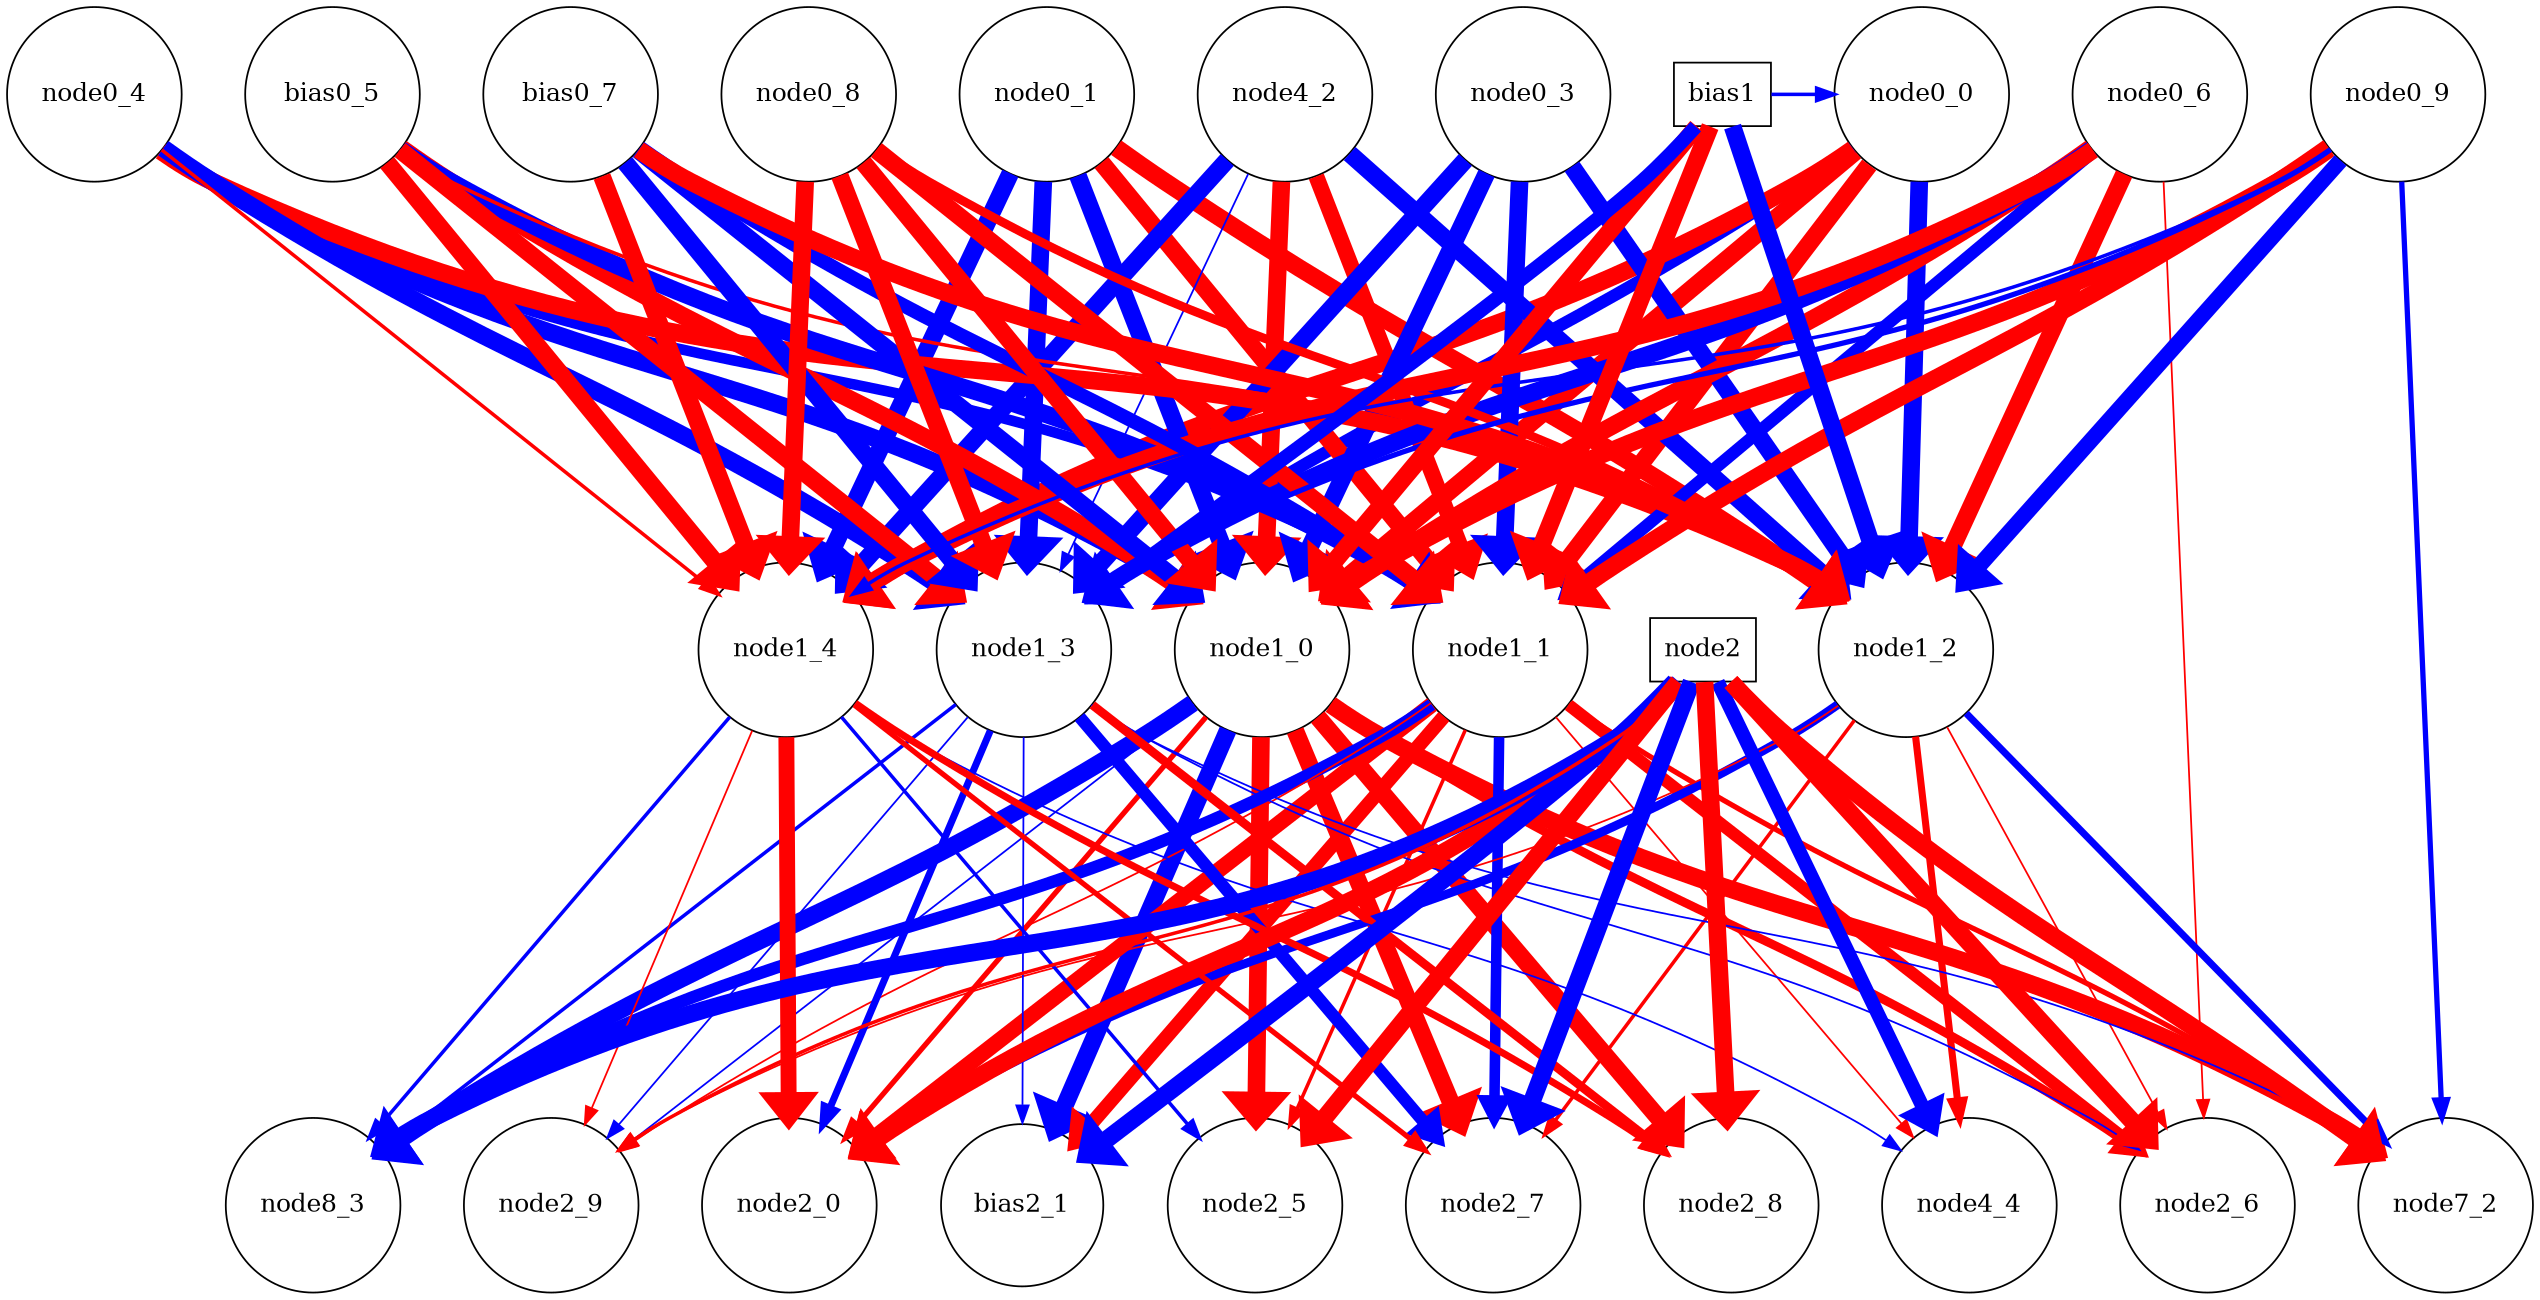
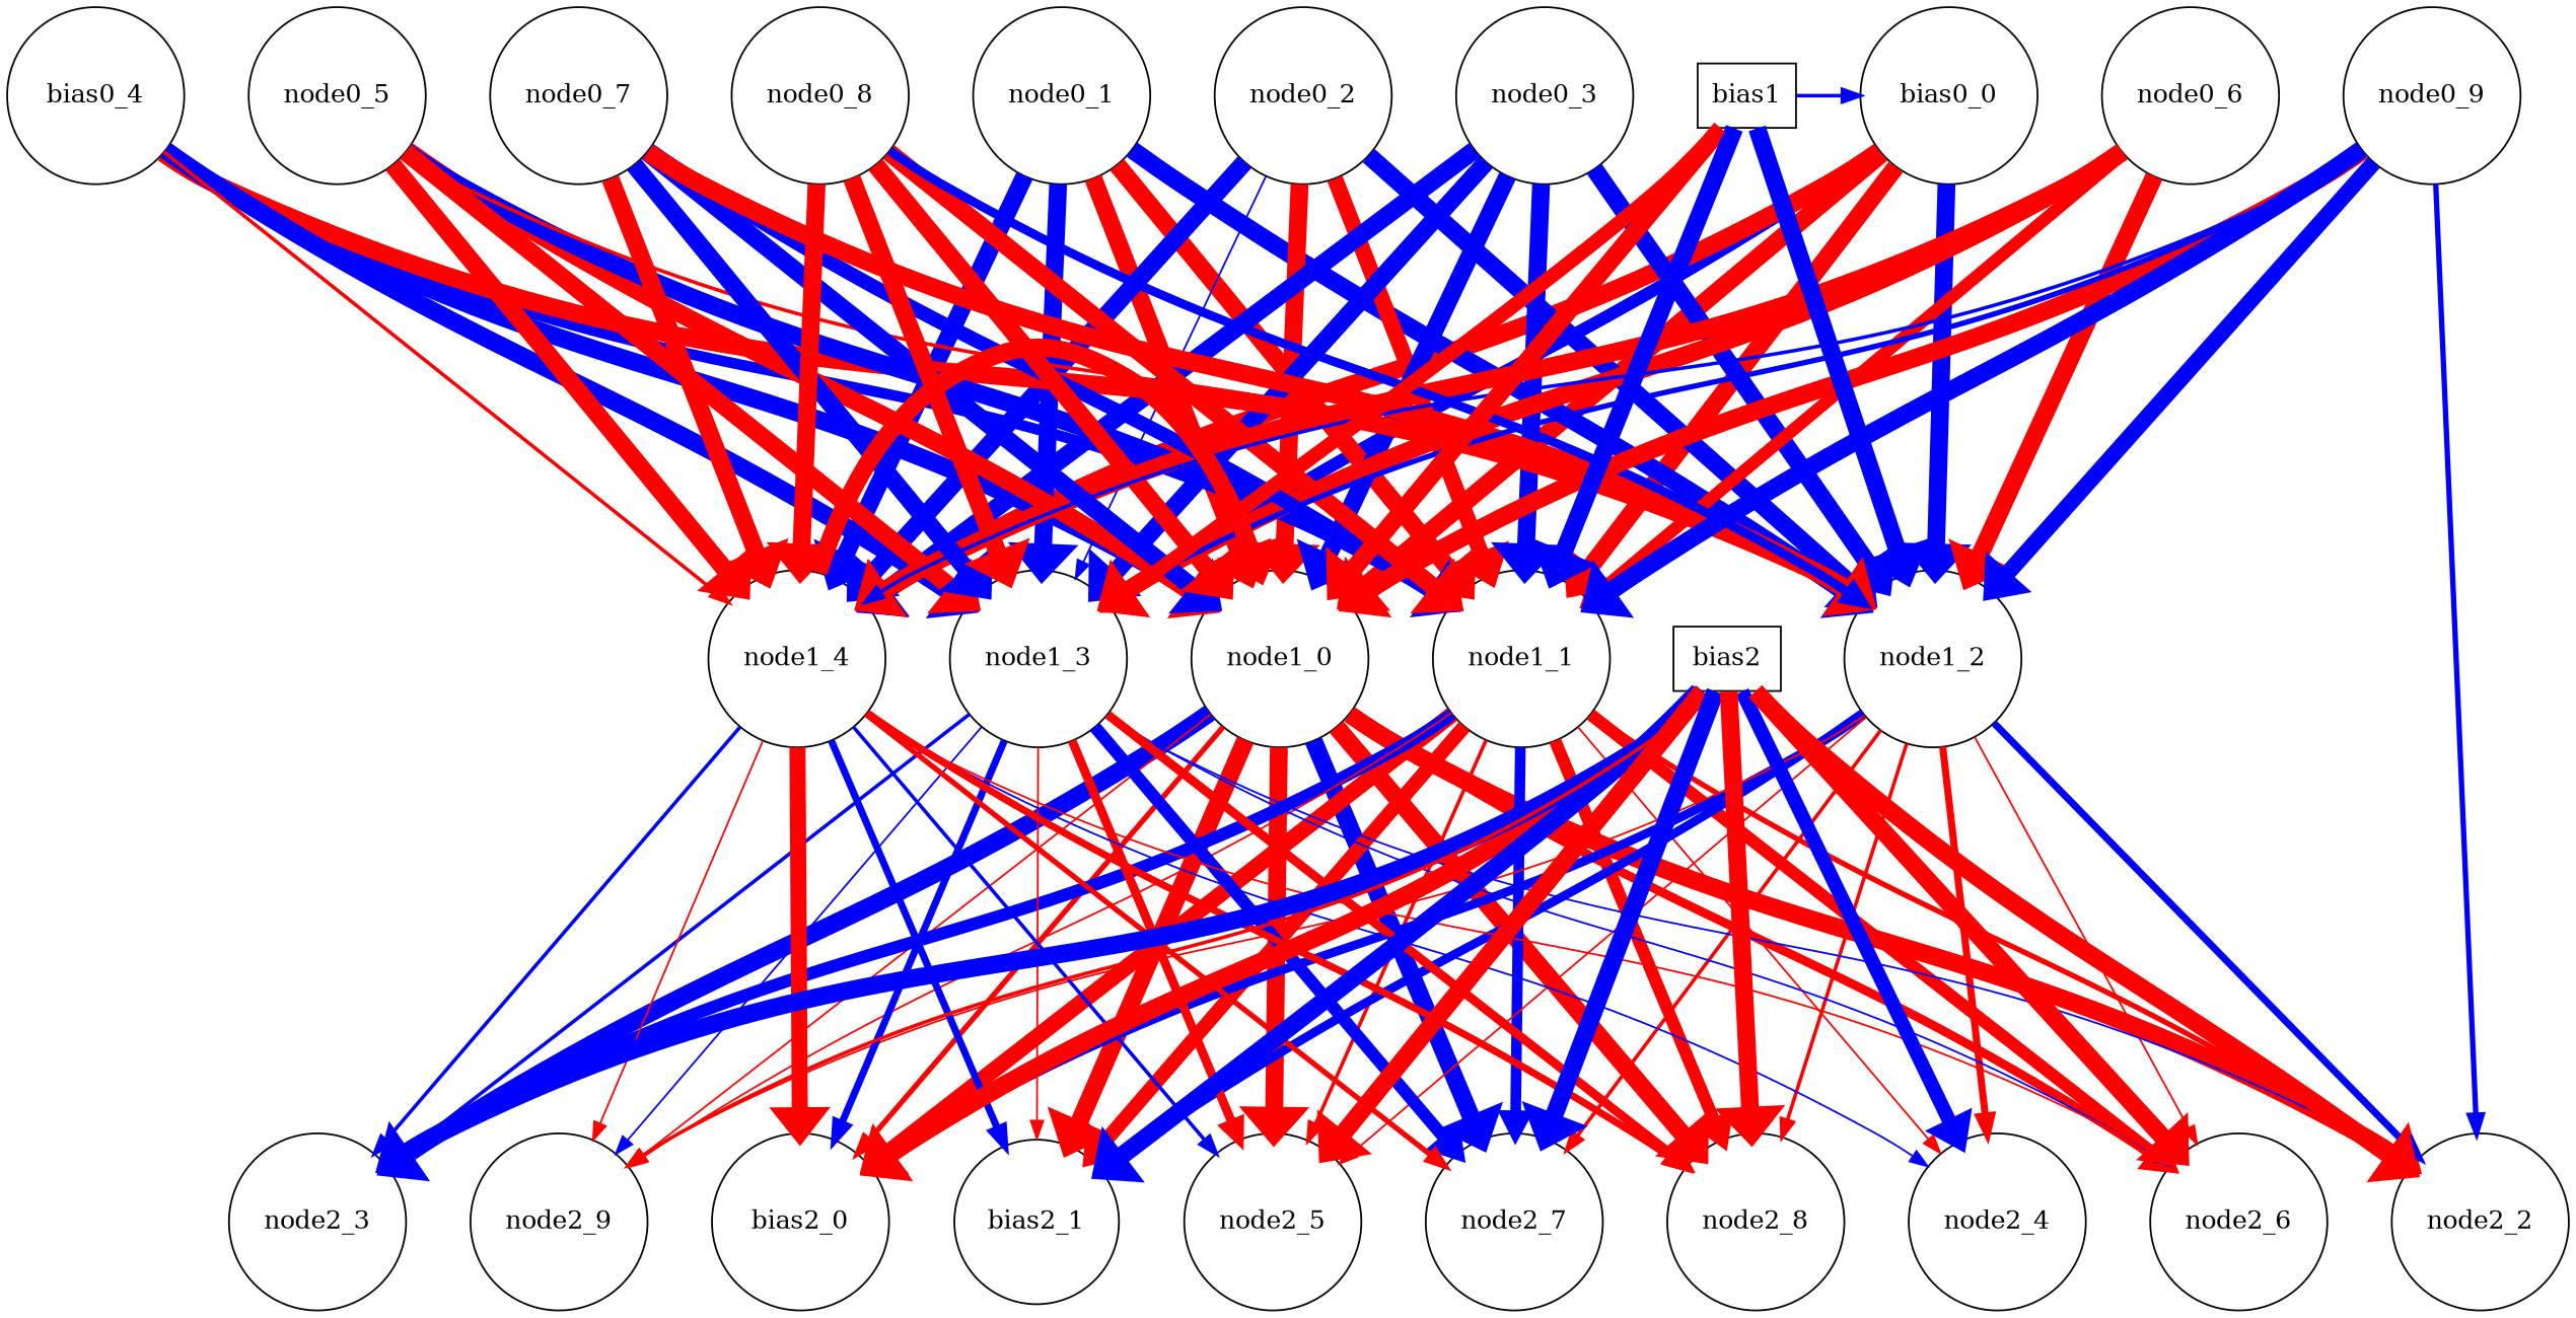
  digraph {
    nodesep=0.5
    rank_dir=LR
    ranksep=3.0
    node [shape=circle]
    edge [color=red penwidth=10]
-   node0_0
+   node0_0 [label=bias0_0]
    node0_1
-   node0_2 [label=node4_2]
+   node0_2
    node0_3
-   node0_4
-   node0_5 [label=bias0_5]
+   node0_4 [label=bias0_4]
+   node0_5
    node0_6
-   node0_7 [label=bias0_7]
+   node0_7
    node0_8
    node0_9
    bias1 [shape=box]
    node1_0
    node1_1
    node1_2
    node1_3
    node1_4
-   bias2 [shape=box label=node2]
-   node2_0
+   bias2 [shape=box]
+   node2_0 [label=bias2_0]
    n19 [label=bias2_1]
-   node2_2 [label=node7_2]
-   node2_3 [label=node8_3]
-   node2_4 [label=node4_4]
+   node2_2
+   node2_3
+   node2_4
    node2_5
    node2_6
    node2_7
    node2_8
    node2_9
    subgraph sub_1 {
      rank=same
      node0_0
      node0_1
      node0_2
      node0_3
      node0_4
      node0_5
      node0_6
      node0_7
      node0_8
      node0_9
      bias1
    }
    subgraph sub_2 {
      rank=same
      node1_0
      node1_1
      node1_2
      node1_3
      node1_4
      bias2
    }
    subgraph sub_3 {
      rank=same
      node2_0
      n19
      node2_2
      node2_3
      node2_4
      node2_5
      node2_6
      node2_7
      node2_8
      node2_9
    }
    node0_0 -> node1_0
    node0_0 -> node1_1
    node0_0 -> node1_2 [color=blue]
    node0_0 -> node1_3 [color=blue penwidth=7]
    node0_0 -> node1_4
-   node0_1 -> node1_0 [color=blue]
+   node0_1 -> node1_0
    node0_1 -> node1_1
-   node0_1 -> node1_2
+   node0_1 -> node1_2 [color=blue]
    node0_1 -> node1_3 [color=blue]
    node0_1 -> node1_4 [color=blue]
    node0_2 -> node1_0
    node0_2 -> node1_1 [penwidth=9]
    node0_2 -> node1_2 [color=blue]
    node0_2 -> node1_3 [color=blue penwidth=1]
    node0_2 -> node1_4 [color=blue]
    node0_3 -> node1_0 [color=blue]
    node0_3 -> node1_1 [color=blue]
    node0_3 -> node1_2 [color=blue]
    node0_3 -> node1_3 [color=blue]
+   node0_3 -> node1_4 [color=blue]
    node0_4 -> node1_0 [color=blue]
    node0_4 -> node1_1 [color=blue penwidth=6]
    node0_4 -> node1_2
    node0_4 -> node1_3 [color=blue]
    node0_4 -> node1_4 [penwidth=2]
    node0_5 -> node1_0
    node0_5 -> node1_1 [color=blue]
    node0_5 -> node1_2 [penwidth=2]
    node0_5 -> node1_3
    node0_5 -> node1_4
-   node0_6 -> node1_0
-   node0_6 -> node1_1 [color=blue penwidth=7]
+   node1_4 -> node1_0
+   node0_6 -> node1_1 [penwidth=7]
    node0_6 -> node1_2
-   node0_6 -> node1_3 [color=blue]
+   node0_6 -> node1_3
    node0_6 -> node1_4
    node0_7 -> node1_0 [color=blue]
    node0_7 -> node1_1 [color=blue penwidth=8]
    node0_7 -> node1_2
    node0_7 -> node1_3 [color=blue]
    node0_7 -> node1_4
    node0_8 -> node1_0
    node0_8 -> node1_1
-   node0_8 -> node1_2 [penwidth=5]
+   node0_8 -> node1_2 [color=blue penwidth=5]
    node0_8 -> node1_3
    node0_8 -> node1_4
    node0_9 -> node1_0
-   node0_9 -> node1_1
+   node0_9 -> node1_1 [color=blue]
    node0_9 -> node1_2 [color=blue penwidth=9]
    node0_9 -> node1_3 [color=blue penwidth=3]
    node0_9 -> node1_4 [color=blue penwidth=2]
    node0_9 -> node2_2 [color=blue penwidth=3]
    bias1 -> node0_0 [color=blue penwidth=2]
    bias1 -> node1_0
-   bias1 -> node1_1
+   bias1 -> node1_1 [color=blue]
    bias1 -> node1_2 [color=blue]
-   bias1 -> node1_3 [color=blue penwidth=8]
+   bias1 -> node1_3 [penwidth=8]
    node1_0 -> node2_0 [penwidth=3]
-   node1_0 -> n19 [color=blue]
+   node1_0 -> n19
    node1_0 -> node2_2
    node1_0 -> node2_3 [color=blue]
    node1_0 -> node2_5
    node1_0 -> node2_6 [penwidth=5]
-   node1_0 -> node2_7
+   node1_0 -> node2_7 [color=blue]
    node1_0 -> node2_8
-   node1_0 -> node2_9 [color=blue penwidth=1]
+   node1_0 -> node2_9 [penwidth=1]
    node1_1 -> node2_0 [penwidth=9]
    node1_1 -> n19 [penwidth=8]
    node1_1 -> node2_2 [penwidth=3]
    node1_1 -> node2_3 [color=blue penwidth=7]
    node1_1 -> node2_4 [penwidth=1]
    node1_1 -> node2_5 [penwidth=2]
    node1_1 -> node2_6 [penwidth=7]
    node1_1 -> node2_7 [color=blue penwidth=6]
+   node1_1 -> node2_8 [penwidth=7]
    node1_1 -> node2_9 [penwidth=1]
    node1_2 -> node2_0 [color=blue penwidth=5]
+   node1_2 -> n19 [color=blue penwidth=5]
    node1_2 -> node2_2 [color=blue penwidth=4]
    node1_2 -> node2_4 [penwidth=4]
+   node1_2 -> node2_5 [penwidth=1]
    node1_2 -> node2_6 [penwidth=1]
    node1_2 -> node2_7 [penwidth=2]
+   node1_2 -> node2_8 [penwidth=2]
    node1_2 -> node2_9 [penwidth=1]
    node1_3 -> node2_0 [color=blue penwidth=4]
-   node1_3 -> n19 [color=blue penwidth=1]
+   node1_3 -> n19 [penwidth=1]
    node1_3 -> node2_2 [color=blue penwidth=1]
    node1_3 -> node2_3 [color=blue penwidth=2]
+   node1_3 -> node2_5 [penwidth=5]
    node1_3 -> node2_6 [color=blue penwidth=1]
    node1_3 -> node2_7 [color=blue penwidth=7]
    node1_3 -> node2_8 [penwidth=5]
    node1_3 -> node2_9 [color=blue penwidth=1]
    node1_4 -> node2_0 [penwidth=9]
+   node1_4 -> n19 [color=blue penwidth=4]
    node1_4 -> node2_3 [color=blue penwidth=2]
    node1_4 -> node2_4 [color=blue penwidth=1]
    node1_4 -> node2_5 [color=blue penwidth=2]
-   node0_6 -> node2_6 [penwidth=1]
+   node1_4 -> node2_6 [penwidth=1]
    node1_4 -> node2_7 [penwidth=3]
    node1_4 -> node2_8 [penwidth=4]
    node1_4 -> node2_9 [penwidth=1]
    bias2 -> node2_0
    bias2 -> n19 [color=blue]
    bias2 -> node2_2
    bias2 -> node2_3 [color=blue]
    bias2 -> node2_4 [color=blue penwidth=8]
    bias2 -> node2_5
    bias2 -> node2_6
    bias2 -> node2_7 [color=blue]
    bias2 -> node2_8
    bias2 -> node2_9 [penwidth=2]
  }
